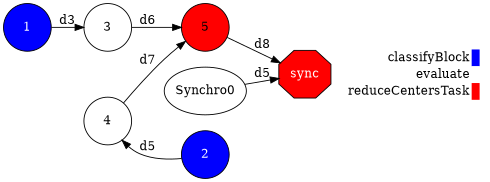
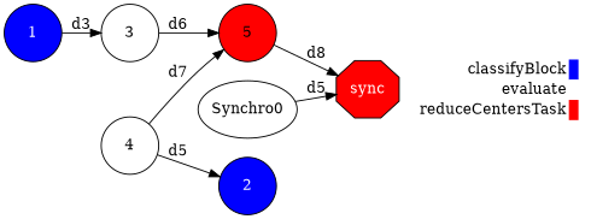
  digraph {
    labeljust=l
    rankdir=LR
    node [fontcolor="#000000" shape=circle style=filled]
    1 [fillcolor="#0000ff" fontcolor="#ffffff" height=0.75]
    3 [fillcolor="#ffffff" height=0.75]
    2 [fillcolor="#0000ff" fontcolor="#ffffff" height=0.75]
    4 [fillcolor="#ffffff" height=0.75]
    5 [fillcolor="#ff0000" height=0.75]
    n6 [fillcolor="#ff0000" fontcolor="#FFFFFF" height=0.75 label=sync shape=octagon]
    Synchro0 [height=0.75 fontcolor="" shape="" style=""]
    n8 [height=0.75 label=<       <table border="0" cellpadding="2" cellspacing="0" cellborder="0"> <tr> <td align="right">classifyBlock</td> <td bgcolor="#0000ff">&nbsp;</td> </tr> <tr> <td align="right">evaluate</td> <td bgcolor="#ffffff">&nbsp;</td> </tr> <tr> <td align="right">reduceCentersTask</td> <td bgcolor="#ff0000">&nbsp;</td> </tr>       </table>     > shape=plaintext fontcolor="" style=""]
    subgraph sub_1 {
      ranksep=0.20
      1
      3
      2
      4
      5
      n6
      Synchro0
    }
    subgraph sub_2 {
      label=Legend
      rank=sink
      ranksep=0.20
      n8
    }
    1 -> 3 [label=d3]
    3 -> 5 [label=d6]
-   2 -> 4 [label=d5]
+   4 -> 2 [label=d5]
    4 -> 5 [label=d7]
    5 -> n6 [label=d8]
    Synchro0 -> n6 [label=d5]
  }
